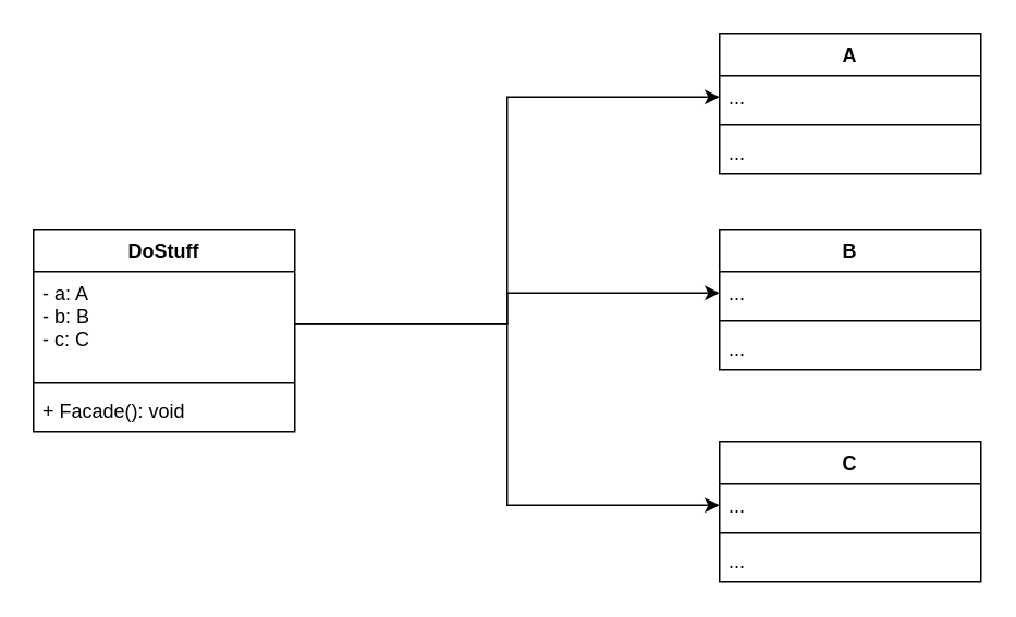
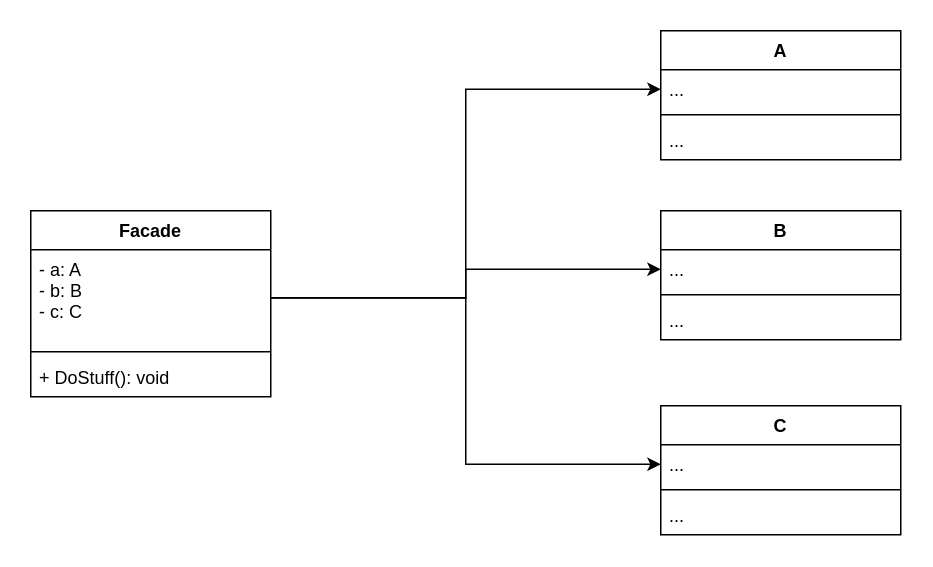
  <mxCell id="0" />
  <mxCell id="1" parent="0" />
  <mxCell id="2" value="A" style="swimlane;fontStyle=1;align=center;verticalAlign=top;childLayout=stackLayout;horizontal=1;startSize=26;horizontalStack=0;resizeParent=1;resizeParentMax=0;resizeLast=0;collapsible=1;marginBottom=0;" vertex="1" parent="1"><mxGeometry x="440" y="20" width="160" height="86" as="geometry" /></mxCell>
  <mxCell id="3" value="..." style="text;strokeColor=none;fillColor=none;align=left;verticalAlign=top;spacingLeft=4;spacingRight=4;overflow=hidden;rotatable=0;points=[[0,0.5],[1,0.5]];portConstraint=eastwest;" vertex="1" parent="2"><mxGeometry y="26" width="160" height="26" as="geometry" /></mxCell>
  <mxCell id="4" value="" style="line;strokeWidth=1;fillColor=none;align=left;verticalAlign=middle;spacingTop=-1;spacingLeft=3;spacingRight=3;rotatable=0;labelPosition=right;points=[];portConstraint=eastwest;" vertex="1" parent="2"><mxGeometry y="52" width="160" height="8" as="geometry" /></mxCell>
  <mxCell id="5" value="..." style="text;strokeColor=none;fillColor=none;align=left;verticalAlign=top;spacingLeft=4;spacingRight=4;overflow=hidden;rotatable=0;points=[[0,0.5],[1,0.5]];portConstraint=eastwest;" vertex="1" parent="2"><mxGeometry y="60" width="160" height="26" as="geometry" /></mxCell>
  <mxCell id="6" value="B" style="swimlane;fontStyle=1;align=center;verticalAlign=top;childLayout=stackLayout;horizontal=1;startSize=26;horizontalStack=0;resizeParent=1;resizeParentMax=0;resizeLast=0;collapsible=1;marginBottom=0;" vertex="1" parent="1"><mxGeometry x="440" y="140" width="160" height="86" as="geometry" /></mxCell>
  <mxCell id="7" value="..." style="text;strokeColor=none;fillColor=none;align=left;verticalAlign=top;spacingLeft=4;spacingRight=4;overflow=hidden;rotatable=0;points=[[0,0.5],[1,0.5]];portConstraint=eastwest;" vertex="1" parent="6"><mxGeometry y="26" width="160" height="26" as="geometry" /></mxCell>
  <mxCell id="8" value="" style="line;strokeWidth=1;fillColor=none;align=left;verticalAlign=middle;spacingTop=-1;spacingLeft=3;spacingRight=3;rotatable=0;labelPosition=right;points=[];portConstraint=eastwest;" vertex="1" parent="6"><mxGeometry y="52" width="160" height="8" as="geometry" /></mxCell>
  <mxCell id="9" value="..." style="text;strokeColor=none;fillColor=none;align=left;verticalAlign=top;spacingLeft=4;spacingRight=4;overflow=hidden;rotatable=0;points=[[0,0.5],[1,0.5]];portConstraint=eastwest;" vertex="1" parent="6"><mxGeometry y="60" width="160" height="26" as="geometry" /></mxCell>
  <mxCell id="10" value="C" style="swimlane;fontStyle=1;align=center;verticalAlign=top;childLayout=stackLayout;horizontal=1;startSize=26;horizontalStack=0;resizeParent=1;resizeParentMax=0;resizeLast=0;collapsible=1;marginBottom=0;" vertex="1" parent="1"><mxGeometry x="440" y="270" width="160" height="86" as="geometry" /></mxCell>
  <mxCell id="11" value="..." style="text;strokeColor=none;fillColor=none;align=left;verticalAlign=top;spacingLeft=4;spacingRight=4;overflow=hidden;rotatable=0;points=[[0,0.5],[1,0.5]];portConstraint=eastwest;" vertex="1" parent="10"><mxGeometry y="26" width="160" height="26" as="geometry" /></mxCell>
  <mxCell id="12" value="" style="line;strokeWidth=1;fillColor=none;align=left;verticalAlign=middle;spacingTop=-1;spacingLeft=3;spacingRight=3;rotatable=0;labelPosition=right;points=[];portConstraint=eastwest;" vertex="1" parent="10"><mxGeometry y="52" width="160" height="8" as="geometry" /></mxCell>
  <mxCell id="13" value="..." style="text;strokeColor=none;fillColor=none;align=left;verticalAlign=top;spacingLeft=4;spacingRight=4;overflow=hidden;rotatable=0;points=[[0,0.5],[1,0.5]];portConstraint=eastwest;" vertex="1" parent="10"><mxGeometry y="60" width="160" height="26" as="geometry" /></mxCell>
- <mxCell id="14" value="DoStuff" style="swimlane;fontStyle=1;align=center;verticalAlign=top;childLayout=stackLayout;horizontal=1;startSize=26;horizontalStack=0;resizeParent=1;resizeParentMax=0;resizeLast=0;collapsible=1;marginBottom=0;" vertex="1" parent="1"><mxGeometry x="20" y="140" width="160" height="124" as="geometry" /></mxCell>
+ <mxCell id="14" value="Facade" style="swimlane;fontStyle=1;align=center;verticalAlign=top;childLayout=stackLayout;horizontal=1;startSize=26;horizontalStack=0;resizeParent=1;resizeParentMax=0;resizeLast=0;collapsible=1;marginBottom=0;" vertex="1" parent="1"><mxGeometry x="20" y="140" width="160" height="124" as="geometry" /></mxCell>
  <mxCell id="15" value="- a: A&#10;- b: B&#10;- c: C" style="text;strokeColor=none;fillColor=none;align=left;verticalAlign=top;spacingLeft=4;spacingRight=4;overflow=hidden;rotatable=0;points=[[0,0.5],[1,0.5]];portConstraint=eastwest;" vertex="1" parent="14"><mxGeometry y="26" width="160" height="64" as="geometry" /></mxCell>
  <mxCell id="16" value="" style="line;strokeWidth=1;fillColor=none;align=left;verticalAlign=middle;spacingTop=-1;spacingLeft=3;spacingRight=3;rotatable=0;labelPosition=right;points=[];portConstraint=eastwest;" vertex="1" parent="14"><mxGeometry y="90" width="160" height="8" as="geometry" /></mxCell>
- <mxCell id="17" value="+ Facade(): void" style="text;strokeColor=none;fillColor=none;align=left;verticalAlign=top;spacingLeft=4;spacingRight=4;overflow=hidden;rotatable=0;points=[[0,0.5],[1,0.5]];portConstraint=eastwest;" vertex="1" parent="14"><mxGeometry y="98" width="160" height="26" as="geometry" /></mxCell>
+ <mxCell id="17" value="+ DoStuff(): void" style="text;strokeColor=none;fillColor=none;align=left;verticalAlign=top;spacingLeft=4;spacingRight=4;overflow=hidden;rotatable=0;points=[[0,0.5],[1,0.5]];portConstraint=eastwest;" vertex="1" parent="14"><mxGeometry y="98" width="160" height="26" as="geometry" /></mxCell>
  <mxCell id="18" style="edgeStyle=orthogonalEdgeStyle;rounded=0;orthogonalLoop=1;jettySize=auto;html=1;exitX=1;exitY=0.5;exitDx=0;exitDy=0;entryX=0;entryY=0.5;entryDx=0;entryDy=0;" edge="1" parent="1" source="15" target="3"><mxGeometry relative="1" as="geometry" /></mxCell>
  <mxCell id="19" style="edgeStyle=orthogonalEdgeStyle;rounded=0;orthogonalLoop=1;jettySize=auto;html=1;exitX=1;exitY=0.5;exitDx=0;exitDy=0;entryX=0;entryY=0.5;entryDx=0;entryDy=0;" edge="1" parent="1" source="15" target="7"><mxGeometry relative="1" as="geometry" /></mxCell>
  <mxCell id="20" style="edgeStyle=orthogonalEdgeStyle;rounded=0;orthogonalLoop=1;jettySize=auto;html=1;exitX=1;exitY=0.5;exitDx=0;exitDy=0;entryX=0;entryY=0.5;entryDx=0;entryDy=0;" edge="1" parent="1" source="15" target="11"><mxGeometry relative="1" as="geometry" /></mxCell>
